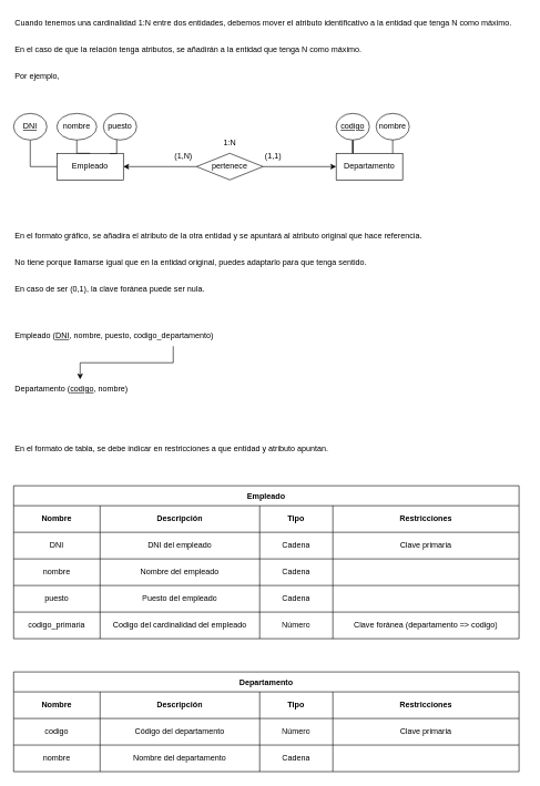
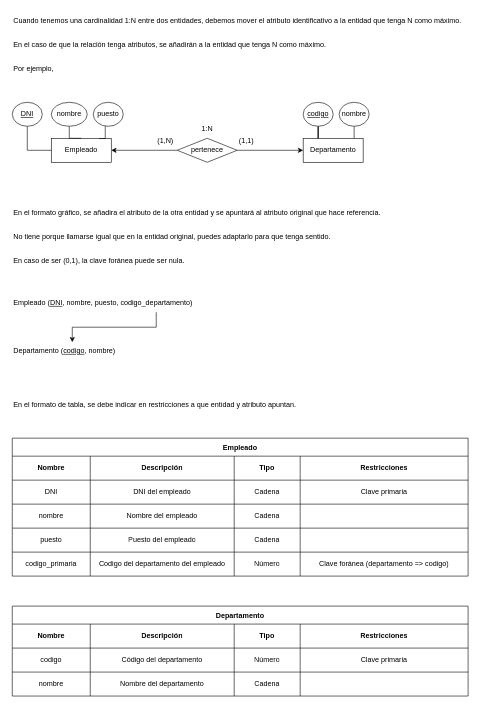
  <mxCell id="0" />
  <mxCell id="1" parent="0" />
  <mxCell id="2" value="Cuando tenemos una cardinalidad 1:N entre dos entidades, debemos mover el atributo identificativo a la entidad que tenga N como máximo." style="text;html=1;align=left;verticalAlign=middle;resizable=0;points=[];autosize=1;strokeColor=none;fillColor=none;" vertex="1" parent="1"><mxGeometry x="20" y="20" width="770" height="30" as="geometry" /></mxCell>
  <mxCell id="3" value="Por ejemplo," style="text;html=1;align=left;verticalAlign=middle;resizable=0;points=[];autosize=1;strokeColor=none;fillColor=none;" vertex="1" parent="1"><mxGeometry x="20" y="100" width="90" height="30" as="geometry" /></mxCell>
  <mxCell id="4" value="&lt;span style=&quot;color: rgba(0, 0, 0, 0); font-family: monospace; font-size: 0px; font-weight: 400;&quot;&gt;%3CmxGraphModel%3E%3Croot%3E%3CmxCell%20id%3D%220%22%2F%3E%3CmxCell%20id%3D%221%22%20parent%3D%220%22%2F%3E%3CmxCell%20id%3D%222%22%20value%3D%22Queremos%20registrar%20empleados%20en%20nuestra%20base%20de%20datos%20su%20DNI%2C%20nombre%2C%20fecha%20%26lt%3Bspan%20style%3D%26quot%3Bbackground-color%3A%20initial%3B%26quot%3B%26gt%3By%20puesto.%20Cada%20empleado%20pertence%20a%20un%20departamento.%26lt%3B%2Fspan%26gt%3B%22%20style%3D%22text%3Bhtml%3D1%3Balign%3Dleft%3BverticalAlign%3Dmiddle%3Bresizable%3D0%3Bpoints%3D%5B%5D%3Bautosize%3D1%3BstrokeColor%3Dnone%3BfillColor%3Dnone%3BfontStyle%3D1%22%20vertex%3D%221%22%20parent%3D%221%22%3E%3CmxGeometry%20x%3D%2240%22%20y%3D%222130%22%20width%3D%22750%22%20height%3D%2230%22%20as%3D%22geometry%22%2F%3E%3C%2FmxCell%3E%3C%2Froot%3E%3C%2FmxGraphModel%3E&lt;/span&gt;" style="text;html=1;align=left;verticalAlign=middle;resizable=0;points=[];autosize=1;strokeColor=none;fillColor=none;fontStyle=1" vertex="1" parent="1"><mxGeometry x="22.5" y="190" width="20" height="30" as="geometry" /></mxCell>
  <mxCell id="5" value="Empleado" style="whiteSpace=wrap;html=1;align=center;" vertex="1" parent="1"><mxGeometry x="85" y="230" width="100" height="40" as="geometry" /></mxCell>
  <mxCell id="6" style="edgeStyle=orthogonalEdgeStyle;rounded=0;orthogonalLoop=1;jettySize=auto;html=1;endArrow=none;endFill=0;" edge="1" parent="1" source="7" target="5"><mxGeometry relative="1" as="geometry" /></mxCell>
  <mxCell id="7" value="nombre" style="ellipse;whiteSpace=wrap;html=1;align=center;" vertex="1" parent="1"><mxGeometry x="85" y="170" width="60" height="40" as="geometry" /></mxCell>
  <mxCell id="8" style="edgeStyle=orthogonalEdgeStyle;rounded=0;orthogonalLoop=1;jettySize=auto;html=1;entryX=0;entryY=0.5;entryDx=0;entryDy=0;endArrow=none;endFill=0;" edge="1" parent="1" source="9" target="5"><mxGeometry relative="1" as="geometry"><Array as="points"><mxPoint x="45" y="250" /></Array></mxGeometry></mxCell>
  <mxCell id="9" value="DNI" style="ellipse;whiteSpace=wrap;html=1;align=center;fontStyle=4;" vertex="1" parent="1"><mxGeometry x="20" y="170" width="50" height="40" as="geometry" /></mxCell>
  <mxCell id="10" style="edgeStyle=orthogonalEdgeStyle;rounded=0;orthogonalLoop=1;jettySize=auto;html=1;entryX=0.796;entryY=0.011;entryDx=0;entryDy=0;endArrow=none;endFill=0;entryPerimeter=0;" edge="1" parent="1" source="11" target="5"><mxGeometry relative="1" as="geometry"><Array as="points"><mxPoint x="175" y="190" /><mxPoint x="175" y="230" /><mxPoint x="165" y="230" /></Array></mxGeometry></mxCell>
  <mxCell id="11" value="puesto" style="ellipse;whiteSpace=wrap;html=1;align=center;" vertex="1" parent="1"><mxGeometry x="155" y="170" width="50" height="40" as="geometry" /></mxCell>
  <mxCell id="12" value="Departamento" style="whiteSpace=wrap;html=1;align=center;" vertex="1" parent="1"><mxGeometry x="505" y="230" width="100" height="40" as="geometry" /></mxCell>
  <mxCell id="13" style="edgeStyle=orthogonalEdgeStyle;rounded=0;orthogonalLoop=1;jettySize=auto;html=1;entryX=0.25;entryY=0;entryDx=0;entryDy=0;endArrow=none;endFill=0;" edge="1" parent="1" source="14" target="12"><mxGeometry relative="1" as="geometry" /></mxCell>
  <mxCell id="14" value="codigo" style="ellipse;whiteSpace=wrap;html=1;align=center;fontStyle=4;" vertex="1" parent="1"><mxGeometry x="505" y="170" width="50" height="40" as="geometry" /></mxCell>
  <mxCell id="15" value="nombre" style="ellipse;whiteSpace=wrap;html=1;align=center;" vertex="1" parent="1"><mxGeometry x="565" y="170" width="50" height="40" as="geometry" /></mxCell>
  <mxCell id="16" style="edgeStyle=orthogonalEdgeStyle;rounded=0;orthogonalLoop=1;jettySize=auto;html=1;entryX=0.841;entryY=-0.018;entryDx=0;entryDy=0;entryPerimeter=0;endArrow=none;endFill=0;" edge="1" parent="1" source="15" target="12"><mxGeometry relative="1" as="geometry" /></mxCell>
  <mxCell id="17" style="edgeStyle=orthogonalEdgeStyle;rounded=0;orthogonalLoop=1;jettySize=auto;html=1;entryX=1;entryY=0.5;entryDx=0;entryDy=0;" edge="1" parent="1" source="19" target="5"><mxGeometry relative="1" as="geometry" /></mxCell>
  <mxCell id="18" style="edgeStyle=orthogonalEdgeStyle;rounded=0;orthogonalLoop=1;jettySize=auto;html=1;entryX=0;entryY=0.5;entryDx=0;entryDy=0;" edge="1" parent="1" source="19" target="12"><mxGeometry relative="1" as="geometry" /></mxCell>
  <mxCell id="19" value="pertenece" style="shape=rhombus;perimeter=rhombusPerimeter;whiteSpace=wrap;html=1;align=center;" vertex="1" parent="1"><mxGeometry x="295" y="230" width="100" height="40" as="geometry" /></mxCell>
  <mxCell id="20" value="(1,1)" style="text;html=1;align=center;verticalAlign=middle;resizable=0;points=[];autosize=1;strokeColor=none;fillColor=none;" vertex="1" parent="1"><mxGeometry x="385" y="220" width="50" height="30" as="geometry" /></mxCell>
  <mxCell id="21" value="(1,N)" style="text;html=1;align=center;verticalAlign=middle;resizable=0;points=[];autosize=1;strokeColor=none;fillColor=none;" vertex="1" parent="1"><mxGeometry x="250" y="220" width="50" height="30" as="geometry" /></mxCell>
  <mxCell id="22" value="1:N" style="text;html=1;align=center;verticalAlign=middle;resizable=0;points=[];autosize=1;strokeColor=none;fillColor=none;" vertex="1" parent="1"><mxGeometry x="325" y="200" width="40" height="30" as="geometry" /></mxCell>
  <mxCell id="23" value="En el formato gráfico, se añadira el atributo de la otra entidad y se apuntará al atributo original que hace referencia." style="text;html=1;align=left;verticalAlign=middle;resizable=0;points=[];autosize=1;strokeColor=none;fillColor=none;" vertex="1" parent="1"><mxGeometry x="20" y="340" width="640" height="30" as="geometry" /></mxCell>
  <mxCell id="24" value="No tiene porque llamarse igual que en la entidad original, puedes adaptarlo para que tenga sentido." style="text;html=1;align=left;verticalAlign=middle;resizable=0;points=[];autosize=1;strokeColor=none;fillColor=none;" vertex="1" parent="1"><mxGeometry x="20" y="380" width="550" height="30" as="geometry" /></mxCell>
  <mxCell id="25" value="En caso de ser (0,1), la clave foránea puede ser nula." style="text;html=1;align=left;verticalAlign=middle;resizable=0;points=[];autosize=1;strokeColor=none;fillColor=none;" vertex="1" parent="1"><mxGeometry x="20" y="420" width="310" height="30" as="geometry" /></mxCell>
  <mxCell id="26" style="edgeStyle=orthogonalEdgeStyle;rounded=0;orthogonalLoop=1;jettySize=auto;html=1;" edge="1" parent="1" source="27" target="28"><mxGeometry relative="1" as="geometry"><mxPoint x="270" y="540" as="sourcePoint" /><Array as="points"><mxPoint x="260" y="545" /><mxPoint x="120" y="545" /></Array></mxGeometry></mxCell>
  <mxCell id="27" value="Empleado (&lt;u&gt;DNI&lt;/u&gt;, nombre, puesto, codigo_departamento)" style="text;html=1;align=left;verticalAlign=middle;resizable=0;points=[];autosize=1;strokeColor=none;fillColor=none;" vertex="1" parent="1"><mxGeometry x="20" y="490" width="320" height="30" as="geometry" /></mxCell>
  <mxCell id="28" value="Departamento (&lt;u&gt;codigo&lt;/u&gt;, nombre)" style="text;html=1;align=left;verticalAlign=middle;resizable=0;points=[];autosize=1;strokeColor=none;fillColor=none;" vertex="1" parent="1"><mxGeometry x="20" y="570" width="190" height="30" as="geometry" /></mxCell>
  <mxCell id="29" value="En el formato de tabla, se debe indicar en restricciones a que entidad y atributo apuntan." style="text;html=1;align=left;verticalAlign=middle;resizable=0;points=[];autosize=1;strokeColor=none;fillColor=none;" vertex="1" parent="1"><mxGeometry x="20" y="660" width="500" height="30" as="geometry" /></mxCell>
  <mxCell id="30" value="Empleado" style="shape=table;startSize=30;container=1;collapsible=0;childLayout=tableLayout;fontStyle=1" vertex="1" parent="1"><mxGeometry x="20" y="730" width="760" height="230" as="geometry" /></mxCell>
  <mxCell id="31" value="" style="shape=tableRow;horizontal=0;startSize=0;swimlaneHead=0;swimlaneBody=0;strokeColor=inherit;top=0;left=0;bottom=0;right=0;collapsible=0;dropTarget=0;fillColor=none;points=[[0,0.5],[1,0.5]];portConstraint=eastwest;" vertex="1" parent="30"><mxGeometry y="30" width="760" height="40" as="geometry" /></mxCell>
  <mxCell id="32" value="&lt;b&gt;Nombre&lt;/b&gt;" style="shape=partialRectangle;html=1;whiteSpace=wrap;connectable=0;strokeColor=inherit;overflow=hidden;fillColor=none;top=0;left=0;bottom=0;right=0;pointerEvents=1;" vertex="1" parent="31"><mxGeometry width="130" height="40" as="geometry"><mxRectangle width="130" height="40" as="alternateBounds" /></mxGeometry></mxCell>
  <mxCell id="33" value="&lt;b&gt;Descripción&lt;/b&gt;" style="shape=partialRectangle;html=1;whiteSpace=wrap;connectable=0;strokeColor=inherit;overflow=hidden;fillColor=none;top=0;left=0;bottom=0;right=0;pointerEvents=1;" vertex="1" parent="31"><mxGeometry x="130" width="240" height="40" as="geometry"><mxRectangle width="240" height="40" as="alternateBounds" /></mxGeometry></mxCell>
  <mxCell id="34" value="&lt;b&gt;Tipo&lt;/b&gt;" style="shape=partialRectangle;html=1;whiteSpace=wrap;connectable=0;strokeColor=inherit;overflow=hidden;fillColor=none;top=0;left=0;bottom=0;right=0;pointerEvents=1;" vertex="1" parent="31"><mxGeometry x="370" width="110" height="40" as="geometry"><mxRectangle width="110" height="40" as="alternateBounds" /></mxGeometry></mxCell>
  <mxCell id="35" value="&lt;b&gt;Restricciones&lt;/b&gt;" style="shape=partialRectangle;html=1;whiteSpace=wrap;connectable=0;strokeColor=inherit;overflow=hidden;fillColor=none;top=0;left=0;bottom=0;right=0;pointerEvents=1;" vertex="1" parent="31"><mxGeometry x="480" width="280" height="40" as="geometry"><mxRectangle width="280" height="40" as="alternateBounds" /></mxGeometry></mxCell>
  <mxCell id="36" value="" style="shape=tableRow;horizontal=0;startSize=0;swimlaneHead=0;swimlaneBody=0;strokeColor=inherit;top=0;left=0;bottom=0;right=0;collapsible=0;dropTarget=0;fillColor=none;points=[[0,0.5],[1,0.5]];portConstraint=eastwest;" vertex="1" parent="30"><mxGeometry y="70" width="760" height="40" as="geometry" /></mxCell>
  <mxCell id="37" value="DNI" style="shape=partialRectangle;html=1;whiteSpace=wrap;connectable=0;strokeColor=inherit;overflow=hidden;fillColor=none;top=0;left=0;bottom=0;right=0;pointerEvents=1;" vertex="1" parent="36"><mxGeometry width="130" height="40" as="geometry"><mxRectangle width="130" height="40" as="alternateBounds" /></mxGeometry></mxCell>
  <mxCell id="38" value="DNI del empleado" style="shape=partialRectangle;html=1;whiteSpace=wrap;connectable=0;strokeColor=inherit;overflow=hidden;fillColor=none;top=0;left=0;bottom=0;right=0;pointerEvents=1;" vertex="1" parent="36"><mxGeometry x="130" width="240" height="40" as="geometry"><mxRectangle width="240" height="40" as="alternateBounds" /></mxGeometry></mxCell>
  <mxCell id="39" value="Cadena" style="shape=partialRectangle;html=1;whiteSpace=wrap;connectable=0;strokeColor=inherit;overflow=hidden;fillColor=none;top=0;left=0;bottom=0;right=0;pointerEvents=1;" vertex="1" parent="36"><mxGeometry x="370" width="110" height="40" as="geometry"><mxRectangle width="110" height="40" as="alternateBounds" /></mxGeometry></mxCell>
  <mxCell id="40" value="Clave primaria" style="shape=partialRectangle;html=1;whiteSpace=wrap;connectable=0;strokeColor=inherit;overflow=hidden;fillColor=none;top=0;left=0;bottom=0;right=0;pointerEvents=1;" vertex="1" parent="36"><mxGeometry x="480" width="280" height="40" as="geometry"><mxRectangle width="280" height="40" as="alternateBounds" /></mxGeometry></mxCell>
  <mxCell id="41" style="shape=tableRow;horizontal=0;startSize=0;swimlaneHead=0;swimlaneBody=0;strokeColor=inherit;top=0;left=0;bottom=0;right=0;collapsible=0;dropTarget=0;fillColor=none;points=[[0,0.5],[1,0.5]];portConstraint=eastwest;" vertex="1" parent="30"><mxGeometry y="110" width="760" height="40" as="geometry" /></mxCell>
  <mxCell id="42" value="nombre" style="shape=partialRectangle;html=1;whiteSpace=wrap;connectable=0;strokeColor=inherit;overflow=hidden;fillColor=none;top=0;left=0;bottom=0;right=0;pointerEvents=1;" vertex="1" parent="41"><mxGeometry width="130" height="40" as="geometry"><mxRectangle width="130" height="40" as="alternateBounds" /></mxGeometry></mxCell>
  <mxCell id="43" value="Nombre del empleado" style="shape=partialRectangle;html=1;whiteSpace=wrap;connectable=0;strokeColor=inherit;overflow=hidden;fillColor=none;top=0;left=0;bottom=0;right=0;pointerEvents=1;" vertex="1" parent="41"><mxGeometry x="130" width="240" height="40" as="geometry"><mxRectangle width="240" height="40" as="alternateBounds" /></mxGeometry></mxCell>
  <mxCell id="44" value="Cadena" style="shape=partialRectangle;html=1;whiteSpace=wrap;connectable=0;strokeColor=inherit;overflow=hidden;fillColor=none;top=0;left=0;bottom=0;right=0;pointerEvents=1;" vertex="1" parent="41"><mxGeometry x="370" width="110" height="40" as="geometry"><mxRectangle width="110" height="40" as="alternateBounds" /></mxGeometry></mxCell>
  <mxCell id="45" style="shape=partialRectangle;html=1;whiteSpace=wrap;connectable=0;strokeColor=inherit;overflow=hidden;fillColor=none;top=0;left=0;bottom=0;right=0;pointerEvents=1;" vertex="1" parent="41"><mxGeometry x="480" width="280" height="40" as="geometry"><mxRectangle width="280" height="40" as="alternateBounds" /></mxGeometry></mxCell>
  <mxCell id="46" style="shape=tableRow;horizontal=0;startSize=0;swimlaneHead=0;swimlaneBody=0;strokeColor=inherit;top=0;left=0;bottom=0;right=0;collapsible=0;dropTarget=0;fillColor=none;points=[[0,0.5],[1,0.5]];portConstraint=eastwest;" vertex="1" parent="30"><mxGeometry y="150" width="760" height="40" as="geometry" /></mxCell>
  <mxCell id="47" value="puesto" style="shape=partialRectangle;html=1;whiteSpace=wrap;connectable=0;strokeColor=inherit;overflow=hidden;fillColor=none;top=0;left=0;bottom=0;right=0;pointerEvents=1;" vertex="1" parent="46"><mxGeometry width="130" height="40" as="geometry"><mxRectangle width="130" height="40" as="alternateBounds" /></mxGeometry></mxCell>
  <mxCell id="48" value="Puesto del empleado" style="shape=partialRectangle;html=1;whiteSpace=wrap;connectable=0;strokeColor=inherit;overflow=hidden;fillColor=none;top=0;left=0;bottom=0;right=0;pointerEvents=1;" vertex="1" parent="46"><mxGeometry x="130" width="240" height="40" as="geometry"><mxRectangle width="240" height="40" as="alternateBounds" /></mxGeometry></mxCell>
  <mxCell id="49" value="Cadena" style="shape=partialRectangle;html=1;whiteSpace=wrap;connectable=0;strokeColor=inherit;overflow=hidden;fillColor=none;top=0;left=0;bottom=0;right=0;pointerEvents=1;" vertex="1" parent="46"><mxGeometry x="370" width="110" height="40" as="geometry"><mxRectangle width="110" height="40" as="alternateBounds" /></mxGeometry></mxCell>
  <mxCell id="50" value="" style="shape=partialRectangle;html=1;whiteSpace=wrap;connectable=0;strokeColor=inherit;overflow=hidden;fillColor=none;top=0;left=0;bottom=0;right=0;pointerEvents=1;" vertex="1" parent="46"><mxGeometry x="480" width="280" height="40" as="geometry"><mxRectangle width="280" height="40" as="alternateBounds" /></mxGeometry></mxCell>
  <mxCell id="51" style="shape=tableRow;horizontal=0;startSize=0;swimlaneHead=0;swimlaneBody=0;strokeColor=inherit;top=0;left=0;bottom=0;right=0;collapsible=0;dropTarget=0;fillColor=none;points=[[0,0.5],[1,0.5]];portConstraint=eastwest;" vertex="1" parent="30"><mxGeometry y="190" width="760" height="40" as="geometry" /></mxCell>
  <mxCell id="52" value="&lt;span style=&quot;text-align: left; text-wrap: nowrap;&quot;&gt;codigo_primaria&lt;/span&gt;" style="shape=partialRectangle;html=1;whiteSpace=wrap;connectable=0;strokeColor=inherit;overflow=hidden;fillColor=none;top=0;left=0;bottom=0;right=0;pointerEvents=1;" vertex="1" parent="51"><mxGeometry width="130" height="40" as="geometry"><mxRectangle width="130" height="40" as="alternateBounds" /></mxGeometry></mxCell>
- <mxCell id="53" value="Codigo del cardinalidad del empleado" style="shape=partialRectangle;html=1;whiteSpace=wrap;connectable=0;strokeColor=inherit;overflow=hidden;fillColor=none;top=0;left=0;bottom=0;right=0;pointerEvents=1;" vertex="1" parent="51"><mxGeometry x="130" width="240" height="40" as="geometry"><mxRectangle width="240" height="40" as="alternateBounds" /></mxGeometry></mxCell>
+ <mxCell id="53" value="Codigo del departamento del empleado" style="shape=partialRectangle;html=1;whiteSpace=wrap;connectable=0;strokeColor=inherit;overflow=hidden;fillColor=none;top=0;left=0;bottom=0;right=0;pointerEvents=1;" vertex="1" parent="51"><mxGeometry x="130" width="240" height="40" as="geometry"><mxRectangle width="240" height="40" as="alternateBounds" /></mxGeometry></mxCell>
  <mxCell id="54" value="Número" style="shape=partialRectangle;html=1;whiteSpace=wrap;connectable=0;strokeColor=inherit;overflow=hidden;fillColor=none;top=0;left=0;bottom=0;right=0;pointerEvents=1;" vertex="1" parent="51"><mxGeometry x="370" width="110" height="40" as="geometry"><mxRectangle width="110" height="40" as="alternateBounds" /></mxGeometry></mxCell>
  <mxCell id="55" value="Clave foránea (departamento =&amp;gt; codigo)" style="shape=partialRectangle;html=1;whiteSpace=wrap;connectable=0;strokeColor=inherit;overflow=hidden;fillColor=none;top=0;left=0;bottom=0;right=0;pointerEvents=1;" vertex="1" parent="51"><mxGeometry x="480" width="280" height="40" as="geometry"><mxRectangle width="280" height="40" as="alternateBounds" /></mxGeometry></mxCell>
  <mxCell id="56" value="Departamento" style="shape=table;startSize=30;container=1;collapsible=0;childLayout=tableLayout;fontStyle=1" vertex="1" parent="1"><mxGeometry x="20" y="1010" width="760" height="150" as="geometry" /></mxCell>
  <mxCell id="57" value="" style="shape=tableRow;horizontal=0;startSize=0;swimlaneHead=0;swimlaneBody=0;strokeColor=inherit;top=0;left=0;bottom=0;right=0;collapsible=0;dropTarget=0;fillColor=none;points=[[0,0.5],[1,0.5]];portConstraint=eastwest;" vertex="1" parent="56"><mxGeometry y="30" width="760" height="40" as="geometry" /></mxCell>
  <mxCell id="58" value="&lt;b&gt;Nombre&lt;/b&gt;" style="shape=partialRectangle;html=1;whiteSpace=wrap;connectable=0;strokeColor=inherit;overflow=hidden;fillColor=none;top=0;left=0;bottom=0;right=0;pointerEvents=1;" vertex="1" parent="57"><mxGeometry width="130" height="40" as="geometry"><mxRectangle width="130" height="40" as="alternateBounds" /></mxGeometry></mxCell>
  <mxCell id="59" value="&lt;b&gt;Descripción&lt;/b&gt;" style="shape=partialRectangle;html=1;whiteSpace=wrap;connectable=0;strokeColor=inherit;overflow=hidden;fillColor=none;top=0;left=0;bottom=0;right=0;pointerEvents=1;" vertex="1" parent="57"><mxGeometry x="130" width="240" height="40" as="geometry"><mxRectangle width="240" height="40" as="alternateBounds" /></mxGeometry></mxCell>
  <mxCell id="60" value="&lt;b&gt;Tipo&lt;/b&gt;" style="shape=partialRectangle;html=1;whiteSpace=wrap;connectable=0;strokeColor=inherit;overflow=hidden;fillColor=none;top=0;left=0;bottom=0;right=0;pointerEvents=1;" vertex="1" parent="57"><mxGeometry x="370" width="110" height="40" as="geometry"><mxRectangle width="110" height="40" as="alternateBounds" /></mxGeometry></mxCell>
  <mxCell id="61" value="&lt;b&gt;Restricciones&lt;/b&gt;" style="shape=partialRectangle;html=1;whiteSpace=wrap;connectable=0;strokeColor=inherit;overflow=hidden;fillColor=none;top=0;left=0;bottom=0;right=0;pointerEvents=1;" vertex="1" parent="57"><mxGeometry x="480" width="280" height="40" as="geometry"><mxRectangle width="280" height="40" as="alternateBounds" /></mxGeometry></mxCell>
  <mxCell id="62" value="" style="shape=tableRow;horizontal=0;startSize=0;swimlaneHead=0;swimlaneBody=0;strokeColor=inherit;top=0;left=0;bottom=0;right=0;collapsible=0;dropTarget=0;fillColor=none;points=[[0,0.5],[1,0.5]];portConstraint=eastwest;" vertex="1" parent="56"><mxGeometry y="70" width="760" height="40" as="geometry" /></mxCell>
  <mxCell id="63" value="codigo" style="shape=partialRectangle;html=1;whiteSpace=wrap;connectable=0;strokeColor=inherit;overflow=hidden;fillColor=none;top=0;left=0;bottom=0;right=0;pointerEvents=1;" vertex="1" parent="62"><mxGeometry width="130" height="40" as="geometry"><mxRectangle width="130" height="40" as="alternateBounds" /></mxGeometry></mxCell>
  <mxCell id="64" value="Código del departamento" style="shape=partialRectangle;html=1;whiteSpace=wrap;connectable=0;strokeColor=inherit;overflow=hidden;fillColor=none;top=0;left=0;bottom=0;right=0;pointerEvents=1;" vertex="1" parent="62"><mxGeometry x="130" width="240" height="40" as="geometry"><mxRectangle width="240" height="40" as="alternateBounds" /></mxGeometry></mxCell>
  <mxCell id="65" value="Número" style="shape=partialRectangle;html=1;whiteSpace=wrap;connectable=0;strokeColor=inherit;overflow=hidden;fillColor=none;top=0;left=0;bottom=0;right=0;pointerEvents=1;" vertex="1" parent="62"><mxGeometry x="370" width="110" height="40" as="geometry"><mxRectangle width="110" height="40" as="alternateBounds" /></mxGeometry></mxCell>
  <mxCell id="66" value="Clave primaria" style="shape=partialRectangle;html=1;whiteSpace=wrap;connectable=0;strokeColor=inherit;overflow=hidden;fillColor=none;top=0;left=0;bottom=0;right=0;pointerEvents=1;" vertex="1" parent="62"><mxGeometry x="480" width="280" height="40" as="geometry"><mxRectangle width="280" height="40" as="alternateBounds" /></mxGeometry></mxCell>
  <mxCell id="67" style="shape=tableRow;horizontal=0;startSize=0;swimlaneHead=0;swimlaneBody=0;strokeColor=inherit;top=0;left=0;bottom=0;right=0;collapsible=0;dropTarget=0;fillColor=none;points=[[0,0.5],[1,0.5]];portConstraint=eastwest;" vertex="1" parent="56"><mxGeometry y="110" width="760" height="40" as="geometry" /></mxCell>
  <mxCell id="68" value="nombre" style="shape=partialRectangle;html=1;whiteSpace=wrap;connectable=0;strokeColor=inherit;overflow=hidden;fillColor=none;top=0;left=0;bottom=0;right=0;pointerEvents=1;" vertex="1" parent="67"><mxGeometry width="130" height="40" as="geometry"><mxRectangle width="130" height="40" as="alternateBounds" /></mxGeometry></mxCell>
  <mxCell id="69" value="Nombre del departamento" style="shape=partialRectangle;html=1;whiteSpace=wrap;connectable=0;strokeColor=inherit;overflow=hidden;fillColor=none;top=0;left=0;bottom=0;right=0;pointerEvents=1;" vertex="1" parent="67"><mxGeometry x="130" width="240" height="40" as="geometry"><mxRectangle width="240" height="40" as="alternateBounds" /></mxGeometry></mxCell>
  <mxCell id="70" value="Cadena" style="shape=partialRectangle;html=1;whiteSpace=wrap;connectable=0;strokeColor=inherit;overflow=hidden;fillColor=none;top=0;left=0;bottom=0;right=0;pointerEvents=1;" vertex="1" parent="67"><mxGeometry x="370" width="110" height="40" as="geometry"><mxRectangle width="110" height="40" as="alternateBounds" /></mxGeometry></mxCell>
  <mxCell id="71" style="shape=partialRectangle;html=1;whiteSpace=wrap;connectable=0;strokeColor=inherit;overflow=hidden;fillColor=none;top=0;left=0;bottom=0;right=0;pointerEvents=1;" vertex="1" parent="67"><mxGeometry x="480" width="280" height="40" as="geometry"><mxRectangle width="280" height="40" as="alternateBounds" /></mxGeometry></mxCell>
  <mxCell id="72" value="En el caso de que la relación tenga atributos, se añadirán a la entidad que tenga N como máximo." style="text;html=1;align=left;verticalAlign=middle;resizable=0;points=[];autosize=1;strokeColor=none;fillColor=none;" vertex="1" parent="1"><mxGeometry x="20" y="60" width="550" height="30" as="geometry" /></mxCell>
